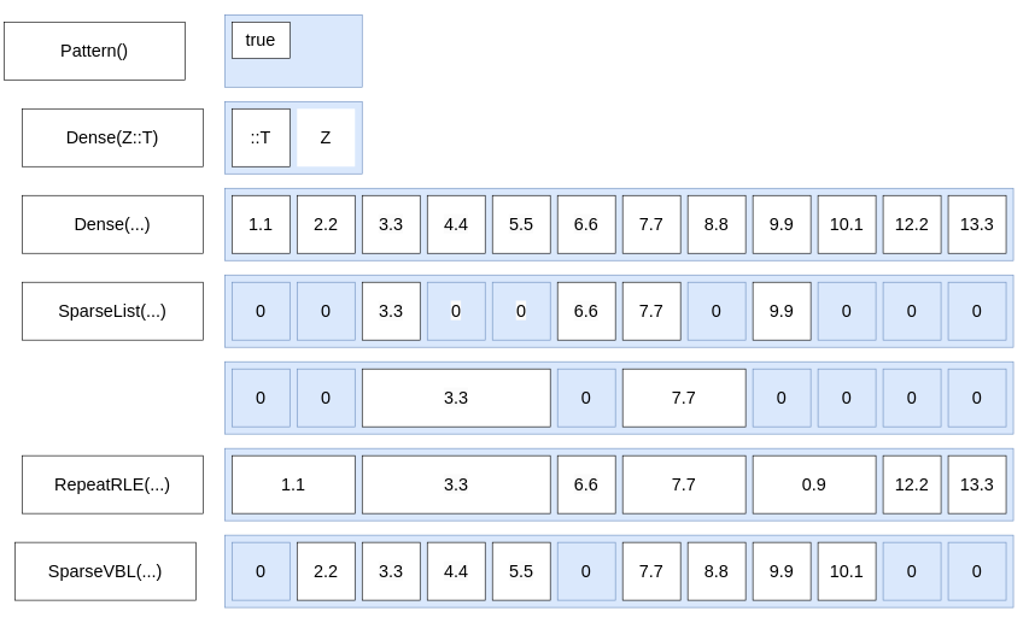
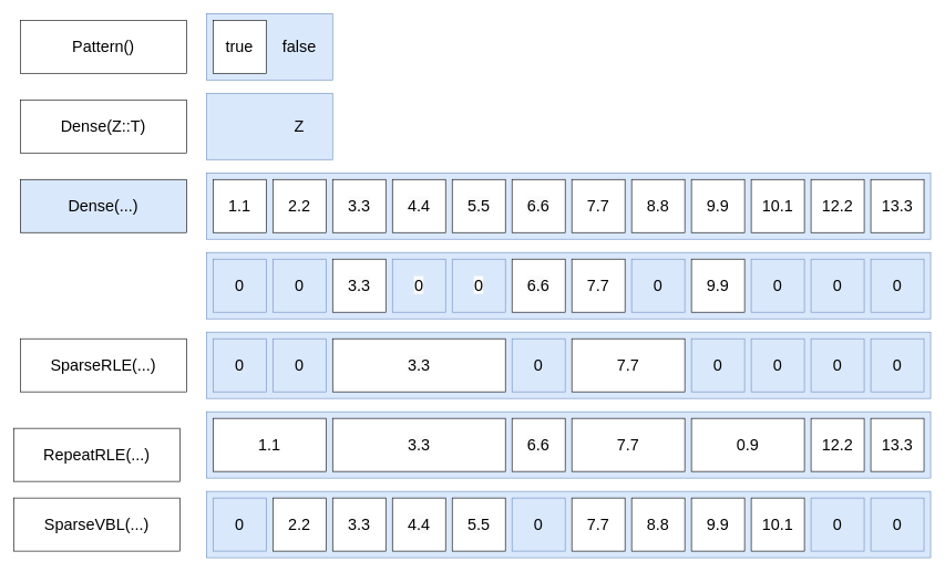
  <mxCell id="0" />
  <mxCell id="1" parent="0" />
  <mxCell id="2" value="" style="group" vertex="1" connectable="0" parent="1"><mxGeometry x="310" y="740" width="1090" height="100" as="geometry" /></mxCell>
  <mxCell id="3" value="" style="rounded=0;whiteSpace=wrap;html=1;fillColor=#dae8fc;strokeColor=#6c8ebf;fontSize=24;" vertex="1" parent="2"><mxGeometry width="1090" height="100" as="geometry" /></mxCell>
  <mxCell id="4" value="2.2" style="whiteSpace=wrap;html=1;aspect=fixed;fontSize=24;" vertex="1" parent="2"><mxGeometry x="100" y="10" width="80" height="80" as="geometry" /></mxCell>
  <mxCell id="5" value="&lt;span style=&quot;color: rgb(0, 0, 0); font-family: Helvetica; font-size: 24px; font-style: normal; font-variant-ligatures: normal; font-variant-caps: normal; font-weight: 400; letter-spacing: normal; orphans: 2; text-align: center; text-indent: 0px; text-transform: none; widows: 2; word-spacing: 0px; -webkit-text-stroke-width: 0px; background-color: rgb(251, 251, 251); text-decoration-thickness: initial; text-decoration-style: initial; text-decoration-color: initial; float: none; display: inline !important;&quot;&gt;3.3&lt;/span&gt;" style="whiteSpace=wrap;html=1;aspect=fixed;fontSize=24;" vertex="1" parent="2"><mxGeometry x="190" y="10" width="80" height="80" as="geometry" /></mxCell>
  <mxCell id="6" value="&lt;span style=&quot;color: rgb(0, 0, 0); font-family: Helvetica; font-size: 24px; font-style: normal; font-variant-ligatures: normal; font-variant-caps: normal; font-weight: 400; letter-spacing: normal; orphans: 2; text-align: center; text-indent: 0px; text-transform: none; widows: 2; word-spacing: 0px; -webkit-text-stroke-width: 0px; background-color: rgb(251, 251, 251); text-decoration-thickness: initial; text-decoration-style: initial; text-decoration-color: initial; float: none; display: inline !important;&quot;&gt;4.4&lt;/span&gt;" style="whiteSpace=wrap;html=1;aspect=fixed;fontSize=24;" vertex="1" parent="2"><mxGeometry x="280" y="10" width="80" height="80" as="geometry" /></mxCell>
  <mxCell id="7" value="&lt;span style=&quot;color: rgb(0, 0, 0); font-family: Helvetica; font-size: 24px; font-style: normal; font-variant-ligatures: normal; font-variant-caps: normal; font-weight: 400; letter-spacing: normal; orphans: 2; text-align: center; text-indent: 0px; text-transform: none; widows: 2; word-spacing: 0px; -webkit-text-stroke-width: 0px; background-color: rgb(251, 251, 251); text-decoration-thickness: initial; text-decoration-style: initial; text-decoration-color: initial; float: none; display: inline !important;&quot;&gt;5.5&lt;/span&gt;" style="whiteSpace=wrap;html=1;aspect=fixed;fontSize=24;" vertex="1" parent="2"><mxGeometry x="370" y="10" width="80" height="80" as="geometry" /></mxCell>
  <mxCell id="8" value="8.8" style="whiteSpace=wrap;html=1;aspect=fixed;fontSize=24;" vertex="1" parent="2"><mxGeometry x="640" y="10" width="80" height="80" as="geometry" /></mxCell>
  <mxCell id="9" value="7.7" style="whiteSpace=wrap;html=1;aspect=fixed;fontSize=24;" vertex="1" parent="2"><mxGeometry x="550" y="10" width="80" height="80" as="geometry" /></mxCell>
  <mxCell id="10" value="9.9" style="whiteSpace=wrap;html=1;aspect=fixed;fontSize=24;" vertex="1" parent="2"><mxGeometry x="730" y="10" width="80" height="80" as="geometry" /></mxCell>
  <mxCell id="11" value="10.1" style="whiteSpace=wrap;html=1;aspect=fixed;fontSize=24;" vertex="1" parent="2"><mxGeometry x="820" y="10" width="80" height="80" as="geometry" /></mxCell>
  <mxCell id="12" value="0" style="whiteSpace=wrap;html=1;aspect=fixed;fontSize=24;fillColor=#dae8fc;strokeColor=#6c8ebf;" vertex="1" parent="2"><mxGeometry x="10" y="10" width="80" height="80" as="geometry" /></mxCell>
  <mxCell id="13" value="0" style="whiteSpace=wrap;html=1;aspect=fixed;fontSize=24;fillColor=#dae8fc;strokeColor=#6c8ebf;" vertex="1" parent="2"><mxGeometry x="460" y="10" width="80" height="80" as="geometry" /></mxCell>
  <mxCell id="14" value="0" style="whiteSpace=wrap;html=1;aspect=fixed;fontSize=24;fillColor=#dae8fc;strokeColor=#6c8ebf;" vertex="1" parent="2"><mxGeometry x="910" y="10" width="80" height="80" as="geometry" /></mxCell>
  <mxCell id="15" value="0" style="whiteSpace=wrap;html=1;aspect=fixed;fontSize=24;fillColor=#dae8fc;strokeColor=#6c8ebf;" vertex="1" parent="2"><mxGeometry x="1000" y="10" width="80" height="80" as="geometry" /></mxCell>
  <mxCell id="16" value="" style="group" vertex="1" connectable="0" parent="1"><mxGeometry x="310" y="620" width="1090" height="100" as="geometry" /></mxCell>
  <mxCell id="17" value="" style="rounded=0;whiteSpace=wrap;html=1;fillColor=#dae8fc;strokeColor=#6c8ebf;fontSize=24;" vertex="1" parent="16"><mxGeometry width="1090" height="100" as="geometry" /></mxCell>
  <mxCell id="18" value="&lt;span style=&quot;color: rgb(0, 0, 0); font-family: Helvetica; font-size: 24px; font-style: normal; font-variant-ligatures: normal; font-variant-caps: normal; font-weight: 400; letter-spacing: normal; orphans: 2; text-align: center; text-indent: 0px; text-transform: none; widows: 2; word-spacing: 0px; -webkit-text-stroke-width: 0px; background-color: rgb(251, 251, 251); text-decoration-thickness: initial; text-decoration-style: initial; text-decoration-color: initial; float: none; display: inline !important;&quot;&gt;3.3&lt;/span&gt;" style="whiteSpace=wrap;html=1;fontSize=24;" vertex="1" parent="16"><mxGeometry x="190" y="10" width="260" height="80" as="geometry" /></mxCell>
  <mxCell id="19" value="7.7" style="whiteSpace=wrap;html=1;fontSize=24;" vertex="1" parent="16"><mxGeometry x="550" y="10" width="170" height="80" as="geometry" /></mxCell>
  <mxCell id="20" value="0.9" style="whiteSpace=wrap;html=1;fontSize=24;" vertex="1" parent="16"><mxGeometry x="730" y="10" width="170" height="80" as="geometry" /></mxCell>
  <mxCell id="21" value="12.2" style="whiteSpace=wrap;html=1;aspect=fixed;fontSize=24;" vertex="1" parent="16"><mxGeometry x="910" y="10" width="80" height="80" as="geometry" /></mxCell>
  <mxCell id="22" value="13.3" style="whiteSpace=wrap;html=1;aspect=fixed;fontSize=24;" vertex="1" parent="16"><mxGeometry x="1000" y="10" width="80" height="80" as="geometry" /></mxCell>
  <mxCell id="23" value="1.1" style="whiteSpace=wrap;html=1;fontSize=24;" vertex="1" parent="16"><mxGeometry x="10" y="10" width="170" height="80" as="geometry" /></mxCell>
  <mxCell id="24" value="&lt;span style=&quot;color: rgb(0, 0, 0); font-family: Helvetica; font-size: 24px; font-style: normal; font-variant-ligatures: normal; font-variant-caps: normal; font-weight: 400; letter-spacing: normal; orphans: 2; text-align: center; text-indent: 0px; text-transform: none; widows: 2; word-spacing: 0px; -webkit-text-stroke-width: 0px; background-color: rgb(251, 251, 251); text-decoration-thickness: initial; text-decoration-style: initial; text-decoration-color: initial; float: none; display: inline !important;&quot;&gt;6.6&lt;/span&gt;" style="whiteSpace=wrap;html=1;aspect=fixed;fontSize=24;" vertex="1" parent="16"><mxGeometry x="460" y="10" width="80" height="80" as="geometry" /></mxCell>
  <mxCell id="25" value="" style="group" vertex="1" connectable="0" parent="1"><mxGeometry x="310" y="500" width="1090" height="100" as="geometry" /></mxCell>
  <mxCell id="26" value="" style="rounded=0;whiteSpace=wrap;html=1;fillColor=#dae8fc;strokeColor=#6c8ebf;fontSize=24;" vertex="1" parent="25"><mxGeometry width="1090" height="100" as="geometry" /></mxCell>
  <mxCell id="27" value="0" style="whiteSpace=wrap;html=1;aspect=fixed;fontSize=24;fillColor=#dae8fc;strokeColor=#6c8ebf;" vertex="1" parent="25"><mxGeometry x="100" y="10" width="80" height="80" as="geometry" /></mxCell>
  <mxCell id="28" value="0" style="whiteSpace=wrap;html=1;aspect=fixed;fontSize=24;fillColor=#dae8fc;strokeColor=#6c8ebf;" vertex="1" parent="25"><mxGeometry x="10" y="10" width="80" height="80" as="geometry" /></mxCell>
  <mxCell id="29" value="&lt;span style=&quot;color: rgb(0, 0, 0); font-family: Helvetica; font-size: 24px; font-style: normal; font-variant-ligatures: normal; font-variant-caps: normal; font-weight: 400; letter-spacing: normal; orphans: 2; text-align: center; text-indent: 0px; text-transform: none; widows: 2; word-spacing: 0px; -webkit-text-stroke-width: 0px; background-color: rgb(251, 251, 251); text-decoration-thickness: initial; text-decoration-style: initial; text-decoration-color: initial; float: none; display: inline !important;&quot;&gt;3.3&lt;/span&gt;" style="whiteSpace=wrap;html=1;fontSize=24;" vertex="1" parent="25"><mxGeometry x="190" y="10" width="260" height="80" as="geometry" /></mxCell>
  <mxCell id="30" value="7.7" style="whiteSpace=wrap;html=1;fontSize=24;" vertex="1" parent="25"><mxGeometry x="550" y="10" width="170" height="80" as="geometry" /></mxCell>
  <mxCell id="31" value="0" style="whiteSpace=wrap;html=1;aspect=fixed;fontSize=24;fillColor=#dae8fc;strokeColor=#6c8ebf;" vertex="1" parent="25"><mxGeometry x="820" y="10" width="80" height="80" as="geometry" /></mxCell>
  <mxCell id="32" value="0" style="whiteSpace=wrap;html=1;aspect=fixed;fontSize=24;fillColor=#dae8fc;strokeColor=#6c8ebf;" vertex="1" parent="25"><mxGeometry x="910" y="10" width="80" height="80" as="geometry" /></mxCell>
  <mxCell id="33" value="0" style="whiteSpace=wrap;html=1;aspect=fixed;fontSize=24;fillColor=#dae8fc;strokeColor=#6c8ebf;" vertex="1" parent="25"><mxGeometry x="1000" y="10" width="80" height="80" as="geometry" /></mxCell>
  <mxCell id="34" value="0" style="whiteSpace=wrap;html=1;aspect=fixed;fontSize=24;fillColor=#dae8fc;strokeColor=#6c8ebf;" vertex="1" parent="25"><mxGeometry x="730" y="10" width="80" height="80" as="geometry" /></mxCell>
  <mxCell id="35" value="0" style="whiteSpace=wrap;html=1;aspect=fixed;fontSize=24;fillColor=#dae8fc;strokeColor=#6c8ebf;" vertex="1" parent="25"><mxGeometry x="460" y="10" width="80" height="80" as="geometry" /></mxCell>
  <mxCell id="36" value="" style="group" vertex="1" connectable="0" parent="1"><mxGeometry x="310" y="380" width="1090" height="100" as="geometry" /></mxCell>
  <mxCell id="37" value="" style="rounded=0;whiteSpace=wrap;html=1;fillColor=#dae8fc;strokeColor=#6c8ebf;fontSize=24;" vertex="1" parent="36"><mxGeometry width="1090" height="100" as="geometry" /></mxCell>
  <mxCell id="38" value="0" style="whiteSpace=wrap;html=1;aspect=fixed;fontSize=24;fillColor=#dae8fc;strokeColor=#6c8ebf;" vertex="1" parent="36"><mxGeometry x="100" y="10" width="80" height="80" as="geometry" /></mxCell>
  <mxCell id="39" value="0" style="whiteSpace=wrap;html=1;aspect=fixed;fontSize=24;fillColor=#dae8fc;strokeColor=#6c8ebf;" vertex="1" parent="36"><mxGeometry x="10" y="10" width="80" height="80" as="geometry" /></mxCell>
  <mxCell id="40" value="&lt;span style=&quot;color: rgb(0, 0, 0); font-family: Helvetica; font-size: 24px; font-style: normal; font-variant-ligatures: normal; font-variant-caps: normal; font-weight: 400; letter-spacing: normal; orphans: 2; text-align: center; text-indent: 0px; text-transform: none; widows: 2; word-spacing: 0px; -webkit-text-stroke-width: 0px; background-color: rgb(251, 251, 251); text-decoration-thickness: initial; text-decoration-style: initial; text-decoration-color: initial; float: none; display: inline !important;&quot;&gt;3.3&lt;/span&gt;" style="whiteSpace=wrap;html=1;aspect=fixed;fontSize=24;" vertex="1" parent="36"><mxGeometry x="190" y="10" width="80" height="80" as="geometry" /></mxCell>
  <mxCell id="41" value="&lt;span style=&quot;color: rgb(0, 0, 0); font-family: Helvetica; font-size: 24px; font-style: normal; font-variant-ligatures: normal; font-variant-caps: normal; font-weight: 400; letter-spacing: normal; orphans: 2; text-align: center; text-indent: 0px; text-transform: none; widows: 2; word-spacing: 0px; -webkit-text-stroke-width: 0px; background-color: rgb(251, 251, 251); text-decoration-thickness: initial; text-decoration-style: initial; text-decoration-color: initial; float: none; display: inline !important;&quot;&gt;0&lt;/span&gt;" style="whiteSpace=wrap;html=1;aspect=fixed;fontSize=24;fillColor=#dae8fc;strokeColor=#6c8ebf;" vertex="1" parent="36"><mxGeometry x="280" y="10" width="80" height="80" as="geometry" /></mxCell>
  <mxCell id="42" value="&lt;span style=&quot;color: rgb(0, 0, 0); font-family: Helvetica; font-size: 24px; font-style: normal; font-variant-ligatures: normal; font-variant-caps: normal; font-weight: 400; letter-spacing: normal; orphans: 2; text-align: center; text-indent: 0px; text-transform: none; widows: 2; word-spacing: 0px; -webkit-text-stroke-width: 0px; background-color: rgb(251, 251, 251); text-decoration-thickness: initial; text-decoration-style: initial; text-decoration-color: initial; float: none; display: inline !important;&quot;&gt;0&lt;/span&gt;" style="whiteSpace=wrap;html=1;aspect=fixed;fontSize=24;fillColor=#dae8fc;strokeColor=#6c8ebf;" vertex="1" parent="36"><mxGeometry x="370" y="10" width="80" height="80" as="geometry" /></mxCell>
  <mxCell id="43" value="&lt;span style=&quot;color: rgb(0, 0, 0); font-family: Helvetica; font-size: 24px; font-style: normal; font-variant-ligatures: normal; font-variant-caps: normal; font-weight: 400; letter-spacing: normal; orphans: 2; text-align: center; text-indent: 0px; text-transform: none; widows: 2; word-spacing: 0px; -webkit-text-stroke-width: 0px; background-color: rgb(251, 251, 251); text-decoration-thickness: initial; text-decoration-style: initial; text-decoration-color: initial; float: none; display: inline !important;&quot;&gt;6.6&lt;/span&gt;" style="whiteSpace=wrap;html=1;aspect=fixed;fontSize=24;" vertex="1" parent="36"><mxGeometry x="460" y="10" width="80" height="80" as="geometry" /></mxCell>
  <mxCell id="44" value="0" style="whiteSpace=wrap;html=1;aspect=fixed;fontSize=24;fillColor=#dae8fc;strokeColor=#6c8ebf;" vertex="1" parent="36"><mxGeometry x="640" y="10" width="80" height="80" as="geometry" /></mxCell>
  <mxCell id="45" value="7.7" style="whiteSpace=wrap;html=1;aspect=fixed;fontSize=24;" vertex="1" parent="36"><mxGeometry x="550" y="10" width="80" height="80" as="geometry" /></mxCell>
  <mxCell id="46" value="9.9" style="whiteSpace=wrap;html=1;aspect=fixed;fontSize=24;" vertex="1" parent="36"><mxGeometry x="730" y="10" width="80" height="80" as="geometry" /></mxCell>
  <mxCell id="47" value="0" style="whiteSpace=wrap;html=1;aspect=fixed;fontSize=24;fillColor=#dae8fc;strokeColor=#6c8ebf;" vertex="1" parent="36"><mxGeometry x="820" y="10" width="80" height="80" as="geometry" /></mxCell>
  <mxCell id="48" value="0" style="whiteSpace=wrap;html=1;aspect=fixed;fontSize=24;fillColor=#dae8fc;strokeColor=#6c8ebf;" vertex="1" parent="36"><mxGeometry x="910" y="10" width="80" height="80" as="geometry" /></mxCell>
  <mxCell id="49" value="0" style="whiteSpace=wrap;html=1;aspect=fixed;fontSize=24;fillColor=#dae8fc;strokeColor=#6c8ebf;" vertex="1" parent="36"><mxGeometry x="1000" y="10" width="80" height="80" as="geometry" /></mxCell>
  <mxCell id="50" value="" style="group" vertex="1" connectable="0" parent="1"><mxGeometry x="310" y="260" width="1090" height="100" as="geometry" /></mxCell>
  <mxCell id="51" value="" style="rounded=0;whiteSpace=wrap;html=1;fillColor=#dae8fc;strokeColor=#6c8ebf;fontSize=24;container=0;" vertex="1" parent="50"><mxGeometry width="1090" height="100" as="geometry" /></mxCell>
  <mxCell id="52" value="2.2" style="whiteSpace=wrap;html=1;aspect=fixed;fontSize=24;container=0;" vertex="1" parent="50"><mxGeometry x="100" y="10" width="80" height="80" as="geometry" /></mxCell>
  <mxCell id="53" value="1.1" style="whiteSpace=wrap;html=1;aspect=fixed;fontSize=24;container=0;" vertex="1" parent="50"><mxGeometry x="10" y="10" width="80" height="80" as="geometry" /></mxCell>
  <mxCell id="54" value="&lt;span style=&quot;color: rgb(0, 0, 0); font-family: Helvetica; font-size: 24px; font-style: normal; font-variant-ligatures: normal; font-variant-caps: normal; font-weight: 400; letter-spacing: normal; orphans: 2; text-align: center; text-indent: 0px; text-transform: none; widows: 2; word-spacing: 0px; -webkit-text-stroke-width: 0px; background-color: rgb(251, 251, 251); text-decoration-thickness: initial; text-decoration-style: initial; text-decoration-color: initial; float: none; display: inline !important;&quot;&gt;3.3&lt;/span&gt;" style="whiteSpace=wrap;html=1;aspect=fixed;fontSize=24;container=0;" vertex="1" parent="50"><mxGeometry x="190" y="10" width="80" height="80" as="geometry" /></mxCell>
  <mxCell id="55" value="&lt;span style=&quot;color: rgb(0, 0, 0); font-family: Helvetica; font-size: 24px; font-style: normal; font-variant-ligatures: normal; font-variant-caps: normal; font-weight: 400; letter-spacing: normal; orphans: 2; text-align: center; text-indent: 0px; text-transform: none; widows: 2; word-spacing: 0px; -webkit-text-stroke-width: 0px; background-color: rgb(251, 251, 251); text-decoration-thickness: initial; text-decoration-style: initial; text-decoration-color: initial; float: none; display: inline !important;&quot;&gt;4.4&lt;/span&gt;" style="whiteSpace=wrap;html=1;aspect=fixed;fontSize=24;container=0;" vertex="1" parent="50"><mxGeometry x="280" y="10" width="80" height="80" as="geometry" /></mxCell>
  <mxCell id="56" value="&lt;span style=&quot;color: rgb(0, 0, 0); font-family: Helvetica; font-size: 24px; font-style: normal; font-variant-ligatures: normal; font-variant-caps: normal; font-weight: 400; letter-spacing: normal; orphans: 2; text-align: center; text-indent: 0px; text-transform: none; widows: 2; word-spacing: 0px; -webkit-text-stroke-width: 0px; background-color: rgb(251, 251, 251); text-decoration-thickness: initial; text-decoration-style: initial; text-decoration-color: initial; float: none; display: inline !important;&quot;&gt;5.5&lt;/span&gt;" style="whiteSpace=wrap;html=1;aspect=fixed;fontSize=24;container=0;" vertex="1" parent="50"><mxGeometry x="370" y="10" width="80" height="80" as="geometry" /></mxCell>
  <mxCell id="57" value="&lt;span style=&quot;color: rgb(0, 0, 0); font-family: Helvetica; font-size: 24px; font-style: normal; font-variant-ligatures: normal; font-variant-caps: normal; font-weight: 400; letter-spacing: normal; orphans: 2; text-align: center; text-indent: 0px; text-transform: none; widows: 2; word-spacing: 0px; -webkit-text-stroke-width: 0px; background-color: rgb(251, 251, 251); text-decoration-thickness: initial; text-decoration-style: initial; text-decoration-color: initial; float: none; display: inline !important;&quot;&gt;6.6&lt;/span&gt;" style="whiteSpace=wrap;html=1;aspect=fixed;fontSize=24;container=0;" vertex="1" parent="50"><mxGeometry x="460" y="10" width="80" height="80" as="geometry" /></mxCell>
  <mxCell id="58" value="8.8" style="whiteSpace=wrap;html=1;aspect=fixed;fontSize=24;container=0;" vertex="1" parent="50"><mxGeometry x="640" y="10" width="80" height="80" as="geometry" /></mxCell>
  <mxCell id="59" value="7.7" style="whiteSpace=wrap;html=1;aspect=fixed;fontSize=24;container=0;" vertex="1" parent="50"><mxGeometry x="550" y="10" width="80" height="80" as="geometry" /></mxCell>
  <mxCell id="60" value="9.9" style="whiteSpace=wrap;html=1;aspect=fixed;fontSize=24;container=0;" vertex="1" parent="50"><mxGeometry x="730" y="10" width="80" height="80" as="geometry" /></mxCell>
  <mxCell id="61" value="10.1" style="whiteSpace=wrap;html=1;aspect=fixed;fontSize=24;container=0;" vertex="1" parent="50"><mxGeometry x="820" y="10" width="80" height="80" as="geometry" /></mxCell>
  <mxCell id="62" value="12.2" style="whiteSpace=wrap;html=1;aspect=fixed;fontSize=24;container=0;" vertex="1" parent="50"><mxGeometry x="910" y="10" width="80" height="80" as="geometry" /></mxCell>
  <mxCell id="63" value="13.3" style="whiteSpace=wrap;html=1;aspect=fixed;fontSize=24;container=0;" vertex="1" parent="50"><mxGeometry x="1000" y="10" width="80" height="80" as="geometry" /></mxCell>
  <mxCell id="64" value="" style="rounded=0;whiteSpace=wrap;html=1;fillColor=#dae8fc;strokeColor=#6c8ebf;fontSize=24;container=0;" vertex="1" parent="1"><mxGeometry x="310" y="140" width="190" height="100" as="geometry" /></mxCell>
- <mxCell id="65" value="::T" style="whiteSpace=wrap;html=1;aspect=fixed;fontSize=24;container=0;" vertex="1" parent="1"><mxGeometry x="320" y="150" width="80" height="80" as="geometry" /></mxCell>
- <mxCell id="66" value="Z" style="whiteSpace=wrap;html=1;aspect=fixed;fontSize=24;fillColor=#ffffff;strokeColor=none;" vertex="1" parent="1"><mxGeometry x="410" y="150" width="80" height="80" as="geometry" /></mxCell>
+ <mxCell id="66" value="Z" style="whiteSpace=wrap;html=1;aspect=fixed;fontSize=24;fillColor=#dae8fc;strokeColor=none;" vertex="1" parent="1"><mxGeometry x="410" y="150" width="80" height="80" as="geometry" /></mxCell>
  <mxCell id="67" value="" style="rounded=0;whiteSpace=wrap;html=1;fillColor=#dae8fc;strokeColor=#6c8ebf;fontSize=24;container=0;" vertex="1" parent="1"><mxGeometry x="310" y="20" width="190" height="100" as="geometry" /></mxCell>
- <mxCell id="68" value="true" style="whiteSpace=wrap;html=1;aspect=fixed;fontSize=24;container=0;" vertex="1" parent="1"><mxGeometry x="320" y="30" width="80" height="50" as="geometry" /></mxCell>
- <mxCell id="70" value="Pattern()" style="whiteSpace=wrap;html=1;fontSize=24;container=0;" vertex="1" parent="1"><mxGeometry x="5" y="30" width="250" height="80" as="geometry" /></mxCell>
+ <mxCell id="68" value="true" style="whiteSpace=wrap;html=1;aspect=fixed;fontSize=24;container=0;" vertex="1" parent="1"><mxGeometry x="320" y="30" width="80" height="80" as="geometry" /></mxCell>
+ <mxCell id="69" value="false" style="whiteSpace=wrap;html=1;aspect=fixed;fontSize=24;fillColor=#dae8fc;strokeColor=none;" vertex="1" parent="1"><mxGeometry x="410" y="30" width="80" height="80" as="geometry" /></mxCell>
+ <mxCell id="70" value="Pattern()" style="whiteSpace=wrap;html=1;fontSize=24;container=0;" vertex="1" parent="1"><mxGeometry x="30" y="30" width="250" height="80" as="geometry" /></mxCell>
  <mxCell id="71" value="Dense(Z::T)" style="whiteSpace=wrap;html=1;fontSize=24;container=0;" vertex="1" parent="1"><mxGeometry x="30" y="150" width="250" height="80" as="geometry" /></mxCell>
- <mxCell id="72" value="Dense(...)" style="whiteSpace=wrap;html=1;fontSize=24;container=0;" vertex="1" parent="1"><mxGeometry x="30" y="270" width="250" height="80" as="geometry" /></mxCell>
- <mxCell id="73" value="SparseList(...)" style="whiteSpace=wrap;html=1;fontSize=24;container=0;" vertex="1" parent="1"><mxGeometry x="30" y="390" width="250" height="80" as="geometry" /></mxCell>
- <mxCell id="75" value="RepeatRLE(...)" style="whiteSpace=wrap;html=1;fontSize=24;container=0;" vertex="1" parent="1"><mxGeometry x="30" y="630" width="250" height="80" as="geometry" /></mxCell>
+ <mxCell id="72" value="Dense(...)" style="whiteSpace=wrap;html=1;fontSize=24;container=0;fillColor=#dae8fc;" vertex="1" parent="1"><mxGeometry x="30" y="270" width="250" height="80" as="geometry" /></mxCell>
+ <mxCell id="74" value="SparseRLE(...)" style="whiteSpace=wrap;html=1;fontSize=24;container=0;" vertex="1" parent="1"><mxGeometry x="30" y="510" width="250" height="80" as="geometry" /></mxCell>
+ <mxCell id="75" value="RepeatRLE(...)" style="whiteSpace=wrap;html=1;fontSize=24;container=0;" vertex="1" parent="1"><mxGeometry x="20" y="645" width="250" height="80" as="geometry" /></mxCell>
  <mxCell id="76" value="SparseVBL(...)" style="whiteSpace=wrap;html=1;fontSize=24;container=0;" vertex="1" parent="1"><mxGeometry x="20" y="750" width="250" height="80" as="geometry" /></mxCell>
